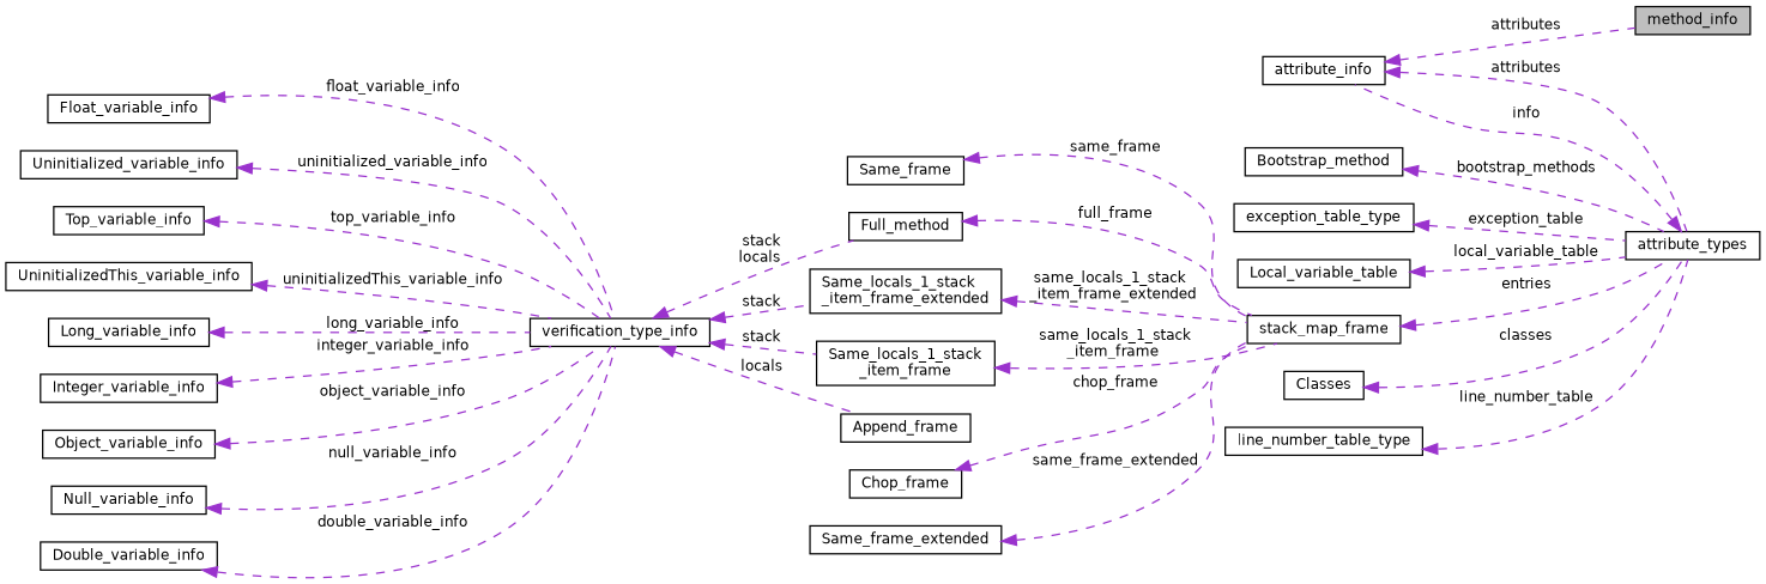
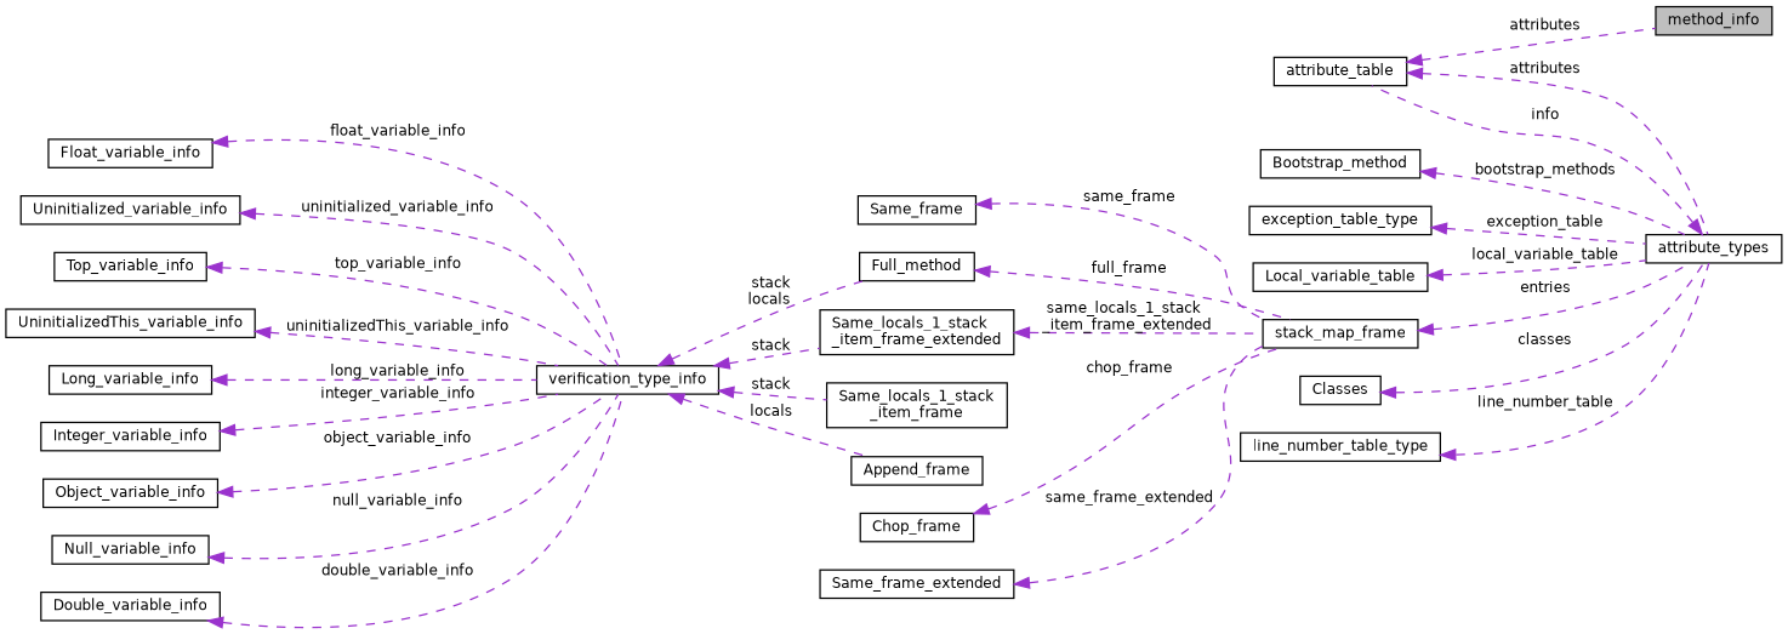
  digraph {
    rankdir=LR
    node [color=black fillcolor=white fontname=Helvetica fontsize=10 shape=record style=filled]
    edge [color=darkorchid3 dir=back fontname=Helvetica fontsize=10 labelfontname=Helvetica labelfontsize=10 style=dashed]
    n1 [fillcolor=grey75 fontcolor=black height=0.2 label=method_info width=0.4]
-   n2 [height=0.2 label=attribute_info width=0.4]
+   n2 [height=0.2 label=attribute_table width=0.4]
    n3 [height=0.2 label=attribute_types width=0.4]
    n4 [height=0.2 label=Bootstrap_method width=0.4]
    n5 [height=0.2 label=exception_table_type width=0.4]
    n6 [height=0.2 label=Local_variable_table width=0.4]
    n7 [height=0.2 label=stack_map_frame width=0.4]
    n8 [height=0.2 label=Same_frame width=0.4]
    n9 [height=0.2 label=Full_method width=0.4]
    n10 [height=0.2 label=verification_type_info width=0.4]
    n11 [height=0.2 label="Same_locals_1_stack\l_item_frame_extended" width=0.4]
    n12 [height=0.2 label="Same_locals_1_stack\l_item_frame" width=0.4]
    n13 [height=0.2 label=Append_frame width=0.4]
    n14 [height=0.2 label=Float_variable_info width=0.4]
    n15 [height=0.2 label=Uninitialized_variable_info width=0.4]
    n16 [height=0.2 label=Top_variable_info width=0.4]
    n17 [height=0.2 label=UninitializedThis_variable_info width=0.4]
    n18 [height=0.2 label=Long_variable_info width=0.4]
    n19 [height=0.2 label=Integer_variable_info width=0.4]
    n20 [height=0.2 label=Object_variable_info width=0.4]
    n21 [height=0.2 label=Null_variable_info width=0.4]
    n22 [height=0.2 label=Double_variable_info width=0.4]
    n23 [height=0.2 label=Chop_frame width=0.4]
    n24 [height=0.2 label=Same_frame_extended width=0.4]
    n25 [height=0.2 label=Classes width=0.4]
    n26 [height=0.2 label=line_number_table_type width=0.4]
    n2 -> n1 [label=" attributes"]
    n2 -> n3 [label=" attributes"]
    n3 -> n2 [label=" info"]
    n4 -> n3 [label=" bootstrap_methods"]
    n5 -> n3 [label=" exception_table"]
    n6 -> n3 [label=" local_variable_table"]
    n7 -> n3 [label=" entries"]
    n8 -> n7 [label=" same_frame"]
    n9 -> n7 [label=" full_frame"]
    n10 -> n9 [label=" stack\nlocals"]
    n10 -> n11 [label=" stack"]
    n10 -> n12 [label=" stack"]
    n10 -> n13 [label=" locals"]
    n11 -> n7 [label=" same_locals_1_stack\l_item_frame_extended"]
-   n12 -> n7 [label=" same_locals_1_stack\l_item_frame"]
    n14 -> n10 [label=" float_variable_info"]
    n15 -> n10 [label=" uninitialized_variable_info"]
    n16 -> n10 [label=" top_variable_info"]
    n17 -> n10 [label=" uninitializedThis_variable_info"]
    n18 -> n10 [label=" long_variable_info"]
    n19 -> n10 [label=" integer_variable_info"]
    n20 -> n10 [label=" object_variable_info"]
    n21 -> n10 [label=" null_variable_info"]
    n22 -> n10 [label=" double_variable_info"]
    n23 -> n7 [label=" chop_frame"]
    n24 -> n7 [label=" same_frame_extended"]
    n25 -> n3 [label=" classes"]
    n26 -> n3 [label=" line_number_table"]
  }
